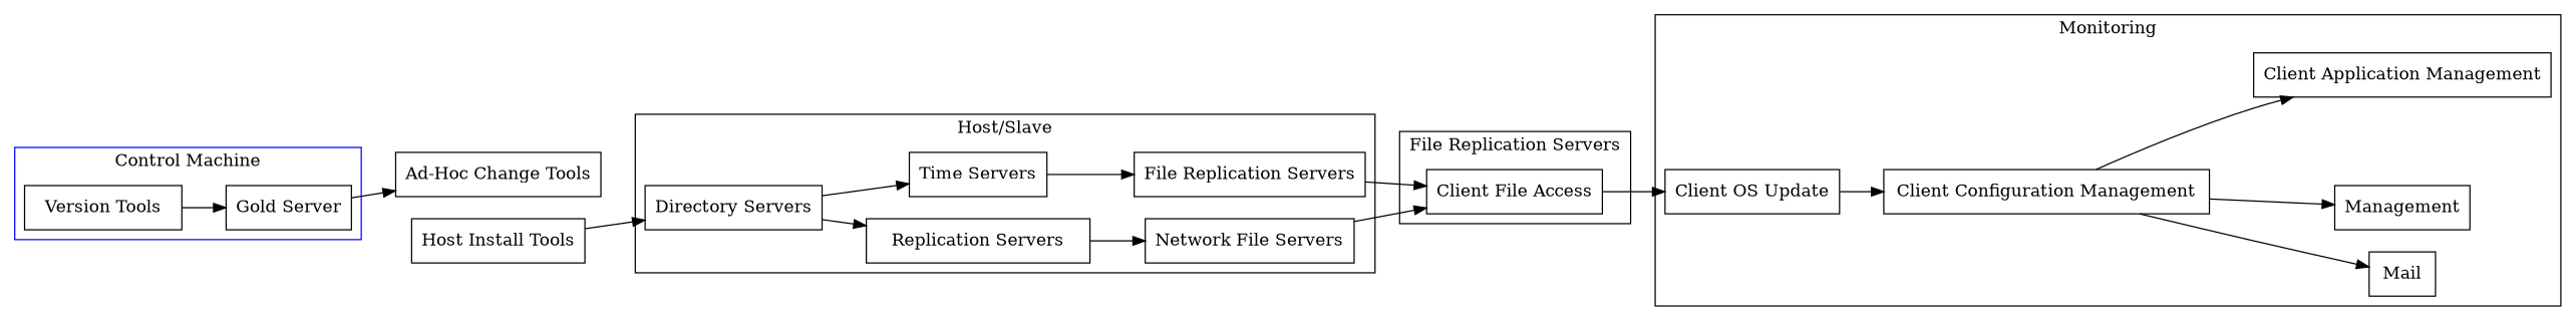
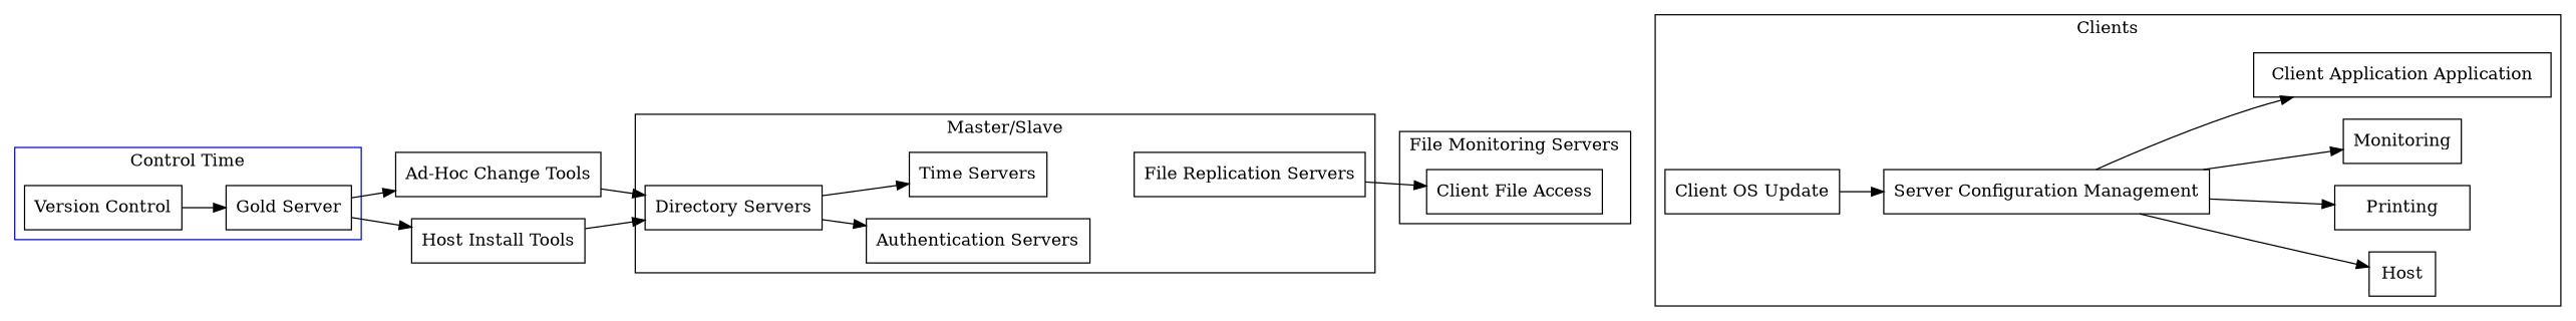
  digraph {
    rankdir=LR
    node [shape=box]
-   n1 [label="Version Tools"]
+   n1 [label="Version Control"]
    n2 [label="Gold Server"]
    n3 [label="Directory Servers"]
-   n4 [label="Replication Servers"]
+   n4 [label="Authentication Servers"]
    n5 [label="Time Servers"]
-   n6 [label="Network File Servers"]
    n7 [label="File Replication Servers"]
    n8 [label="Client File Access"]
    n9 [label="Client OS Update"]
-   n10 [label="Client Configuration Management"]
-   n11 [label=Mail]
-   n12 [label=Management]
-   n14 [label="Client Application Management"]
+   n10 [label="Server Configuration Management"]
+   n11 [label=Host]
+   n12 [label=Printing]
+   n13 [label=Monitoring]
+   n14 [label="Client Application Application"]
    n15 [label="Ad-Hoc Change Tools"]
    n16 [label="Host Install Tools"]
    subgraph cluster_1 {
      color=blue
-     label="Control Machine"
+     label="Control Time"
      n1
      n2
    }
    subgraph cluster_2 {
-     label="Host/Slave"
+     label="Master/Slave"
      n3
      n4
      n5
-     n6
      n7
    }
    subgraph cluster_3 {
-     label="File Replication Servers"
+     label="File Monitoring Servers"
      n8
    }
    subgraph cluster_4 {
-     label=Monitoring
+     label=Clients
      n9
      n10
      n11
      n12
+     n13
      n14
    }
    n1 -> n2
    n2 -> n15
+   n2 -> n16
    n3 -> n4
    n3 -> n5
-   n4 -> n6
-   n5 -> n7
-   n6 -> n8
    n7 -> n8
-   n8 -> n9
    n9 -> n10
    n10 -> n11
    n10 -> n12
+   n10 -> n13
    n10 -> n14
+   n15 -> n3
    n16 -> n3
  }
